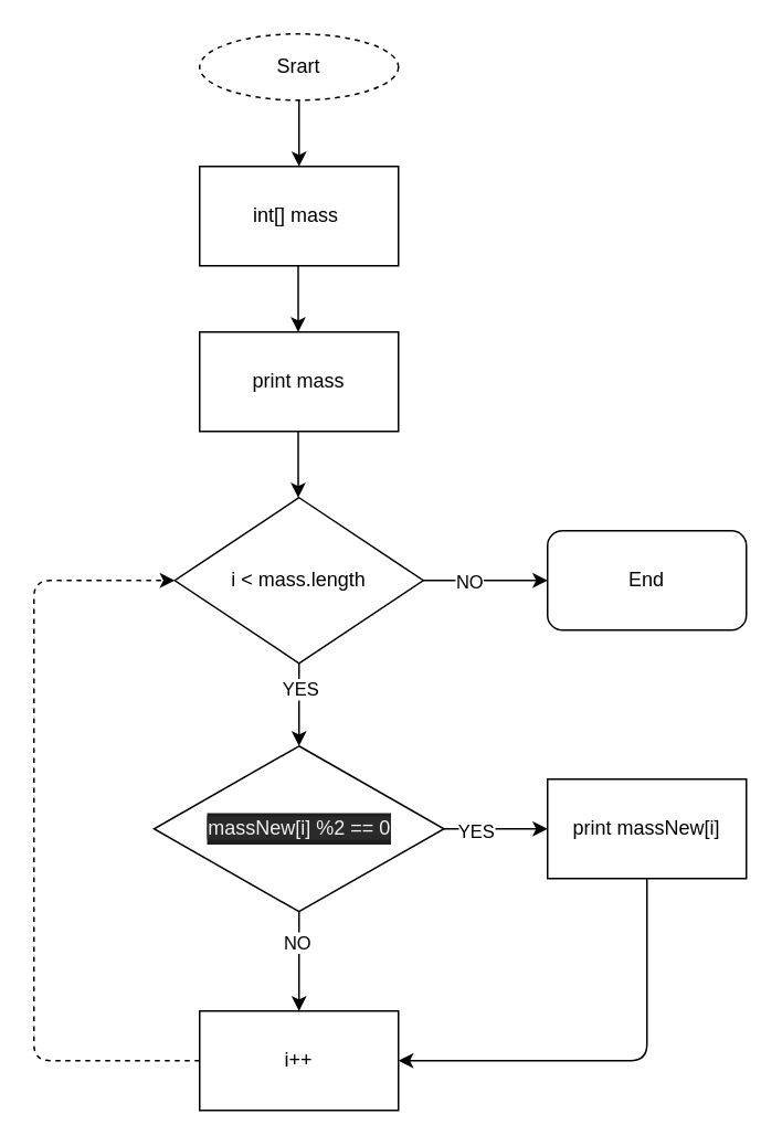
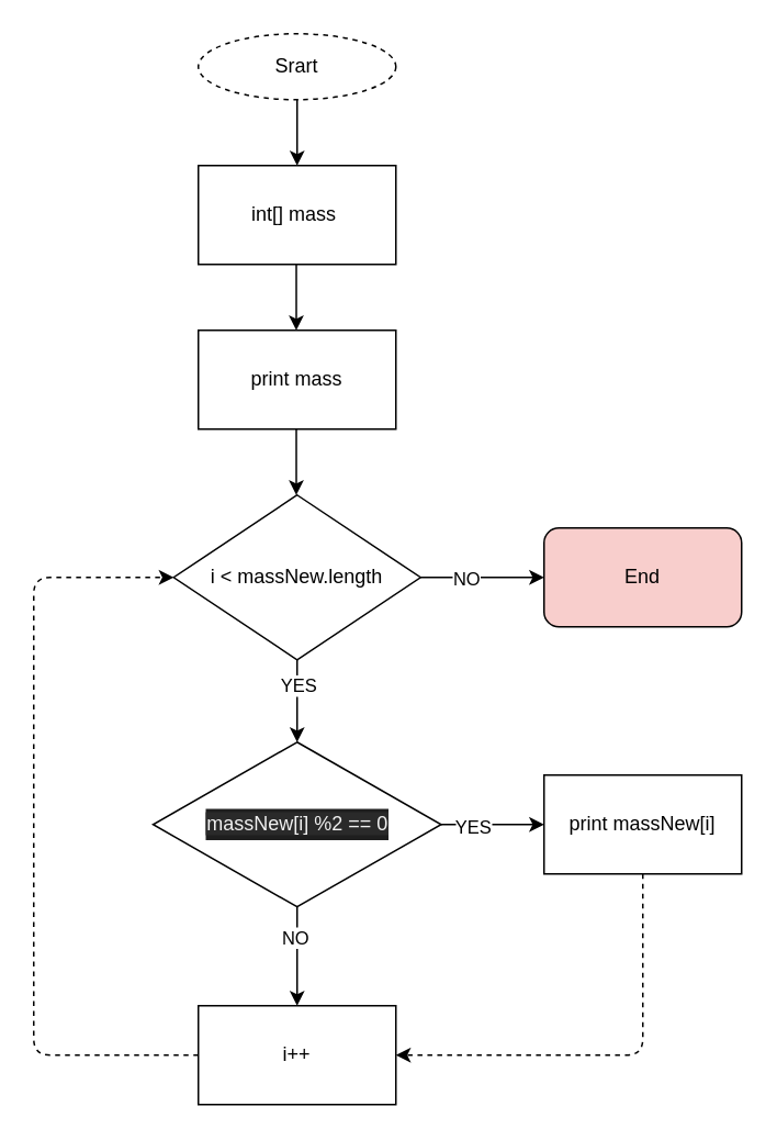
  <mxCell id="0" />
  <mxCell id="1" parent="0" />
  <mxCell id="2" value="Srart" style="ellipse;whiteSpace=wrap;html=1;dashed=1;" vertex="1" parent="1"><mxGeometry x="120" y="20" width="120" height="40" as="geometry" /></mxCell>
  <mxCell id="3" value="" style="endArrow=classic;html=1;exitX=0.5;exitY=1;exitDx=0;exitDy=0;" edge="1" parent="1" source="2"><mxGeometry width="50" height="50" relative="1" as="geometry"><mxPoint x="170" y="310" as="sourcePoint" /><mxPoint x="180" y="100" as="targetPoint" /></mxGeometry></mxCell>
  <mxCell id="4" value="int[] mass&amp;nbsp;" style="rounded=0;whiteSpace=wrap;html=1;" vertex="1" parent="1"><mxGeometry x="120" y="100" width="120" height="60" as="geometry" /></mxCell>
- <mxCell id="5" value="i &amp;lt; mass.length" style="rhombus;whiteSpace=wrap;html=1;" vertex="1" parent="1"><mxGeometry x="105" y="300" width="150" height="100" as="geometry" /></mxCell>
+ <mxCell id="5" value="i &amp;lt; massNew.length" style="rhombus;whiteSpace=wrap;html=1;" vertex="1" parent="1"><mxGeometry x="105" y="300" width="150" height="100" as="geometry" /></mxCell>
  <mxCell id="6" value="" style="endArrow=classic;html=1;exitX=0.5;exitY=1;exitDx=0;exitDy=0;" edge="1" parent="1"><mxGeometry width="50" height="50" relative="1" as="geometry"><mxPoint x="179.5" y="160" as="sourcePoint" /><mxPoint x="179.5" y="200" as="targetPoint" /></mxGeometry></mxCell>
  <mxCell id="7" value="print mass" style="rounded=0;whiteSpace=wrap;html=1;" vertex="1" parent="1"><mxGeometry x="120" y="200" width="120" height="60" as="geometry" /></mxCell>
  <mxCell id="8" value="" style="endArrow=classic;html=1;exitX=0.5;exitY=1;exitDx=0;exitDy=0;" edge="1" parent="1"><mxGeometry width="50" height="50" relative="1" as="geometry"><mxPoint x="179.5" y="260" as="sourcePoint" /><mxPoint x="179.5" y="300" as="targetPoint" /></mxGeometry></mxCell>
  <mxCell id="9" value="" style="endArrow=classic;html=1;exitX=1;exitY=0.5;exitDx=0;exitDy=0;" edge="1" parent="1" source="5"><mxGeometry width="50" height="50" relative="1" as="geometry"><mxPoint x="170" y="490" as="sourcePoint" /><mxPoint x="330" y="350" as="targetPoint" /></mxGeometry></mxCell>
  <mxCell id="10" value="NO" style="edgeLabel;html=1;align=center;verticalAlign=middle;resizable=0;points=[];" vertex="1" connectable="0" parent="9"><mxGeometry x="-0.287" relative="1" as="geometry"><mxPoint as="offset" /></mxGeometry></mxCell>
- <mxCell id="11" value="End" style="rounded=1;whiteSpace=wrap;html=1;" vertex="1" parent="1"><mxGeometry x="330" y="320" width="120" height="60" as="geometry" /></mxCell>
+ <mxCell id="11" value="End" style="rounded=1;whiteSpace=wrap;html=1;fillColor=#f8cecc;" vertex="1" parent="1"><mxGeometry x="330" y="320" width="120" height="60" as="geometry" /></mxCell>
  <mxCell id="12" value="" style="endArrow=classic;html=1;exitX=0.5;exitY=1;exitDx=0;exitDy=0;" edge="1" parent="1" source="5"><mxGeometry width="50" height="50" relative="1" as="geometry"><mxPoint x="170" y="490" as="sourcePoint" /><mxPoint x="180" y="450" as="targetPoint" /></mxGeometry></mxCell>
  <mxCell id="13" value="YES" style="edgeLabel;html=1;align=center;verticalAlign=middle;resizable=0;points=[];" vertex="1" connectable="0" parent="12"><mxGeometry x="-0.4" relative="1" as="geometry"><mxPoint as="offset" /></mxGeometry></mxCell>
  <mxCell id="14" value="&lt;div style=&quot;color: rgb(212 , 212 , 212) ; background-color: rgb(30 , 30 , 30) ; font-family: &amp;#34;consolas&amp;#34; , &amp;#34;courier new&amp;#34; , monospace ; font-size: 14px ; line-height: 19px&quot;&gt;&lt;span style=&quot;color: rgb(240 , 240 , 240) ; font-family: &amp;#34;helvetica&amp;#34; ; font-size: 12px ; background-color: rgb(42 , 42 , 42)&quot;&gt;massNew[i] %2 == 0&lt;/span&gt;&lt;br&gt;&lt;/div&gt;" style="rhombus;whiteSpace=wrap;html=1;" vertex="1" parent="1"><mxGeometry x="92.5" y="450" width="175" height="100" as="geometry" /></mxCell>
  <mxCell id="15" value="" style="endArrow=classic;html=1;exitX=1;exitY=0.5;exitDx=0;exitDy=0;" edge="1" parent="1" source="14"><mxGeometry width="50" height="50" relative="1" as="geometry"><mxPoint x="170" y="490" as="sourcePoint" /><mxPoint x="330" y="500" as="targetPoint" /><Array as="points" /></mxGeometry></mxCell>
  <mxCell id="16" value="YES" style="edgeLabel;html=1;align=center;verticalAlign=middle;resizable=0;points=[];" vertex="1" connectable="0" parent="15"><mxGeometry x="-0.386" y="-1" relative="1" as="geometry"><mxPoint as="offset" /></mxGeometry></mxCell>
  <mxCell id="17" value="print massNew[i]" style="rounded=0;whiteSpace=wrap;html=1;" vertex="1" parent="1"><mxGeometry x="330" y="470" width="120" height="60" as="geometry" /></mxCell>
  <mxCell id="18" value="i++" style="rounded=0;whiteSpace=wrap;html=1;" vertex="1" parent="1"><mxGeometry x="120" y="610" width="120" height="60" as="geometry" /></mxCell>
  <mxCell id="19" value="" style="endArrow=classic;html=1;exitX=0.5;exitY=1;exitDx=0;exitDy=0;" edge="1" parent="1" source="14"><mxGeometry width="50" height="50" relative="1" as="geometry"><mxPoint x="185" y="550" as="sourcePoint" /><mxPoint x="180" y="610" as="targetPoint" /></mxGeometry></mxCell>
  <mxCell id="20" value="NO" style="edgeLabel;html=1;align=center;verticalAlign=middle;resizable=0;points=[];" vertex="1" connectable="0" parent="19"><mxGeometry x="-0.4" y="-2" relative="1" as="geometry"><mxPoint as="offset" /></mxGeometry></mxCell>
- <mxCell id="21" value="" style="endArrow=classic;html=1;entryX=1;entryY=0.5;entryDx=0;entryDy=0;exitX=0.5;exitY=1;exitDx=0;exitDy=0;" edge="1" parent="1" source="17" target="18"><mxGeometry width="50" height="50" relative="1" as="geometry"><mxPoint x="190" y="490" as="sourcePoint" /><mxPoint x="240" y="440" as="targetPoint" /><Array as="points"><mxPoint x="390" y="640" /></Array></mxGeometry></mxCell>
+ <mxCell id="21" value="" style="endArrow=classic;html=1;entryX=1;entryY=0.5;entryDx=0;entryDy=0;exitX=0.5;exitY=1;exitDx=0;exitDy=0;dashed=1;" edge="1" parent="1" source="17" target="18"><mxGeometry width="50" height="50" relative="1" as="geometry"><mxPoint x="190" y="490" as="sourcePoint" /><mxPoint x="240" y="440" as="targetPoint" /><Array as="points"><mxPoint x="390" y="640" /></Array></mxGeometry></mxCell>
  <mxCell id="22" value="" style="endArrow=classic;html=1;exitX=0;exitY=0.5;exitDx=0;exitDy=0;entryX=0;entryY=0.5;entryDx=0;entryDy=0;dashed=1;" edge="1" parent="1" source="18" target="5"><mxGeometry width="50" height="50" relative="1" as="geometry"><mxPoint x="190" y="490" as="sourcePoint" /><mxPoint x="240" y="440" as="targetPoint" /><Array as="points"><mxPoint x="20" y="640" /><mxPoint x="20" y="500" /><mxPoint x="20" y="350" /></Array></mxGeometry></mxCell>
